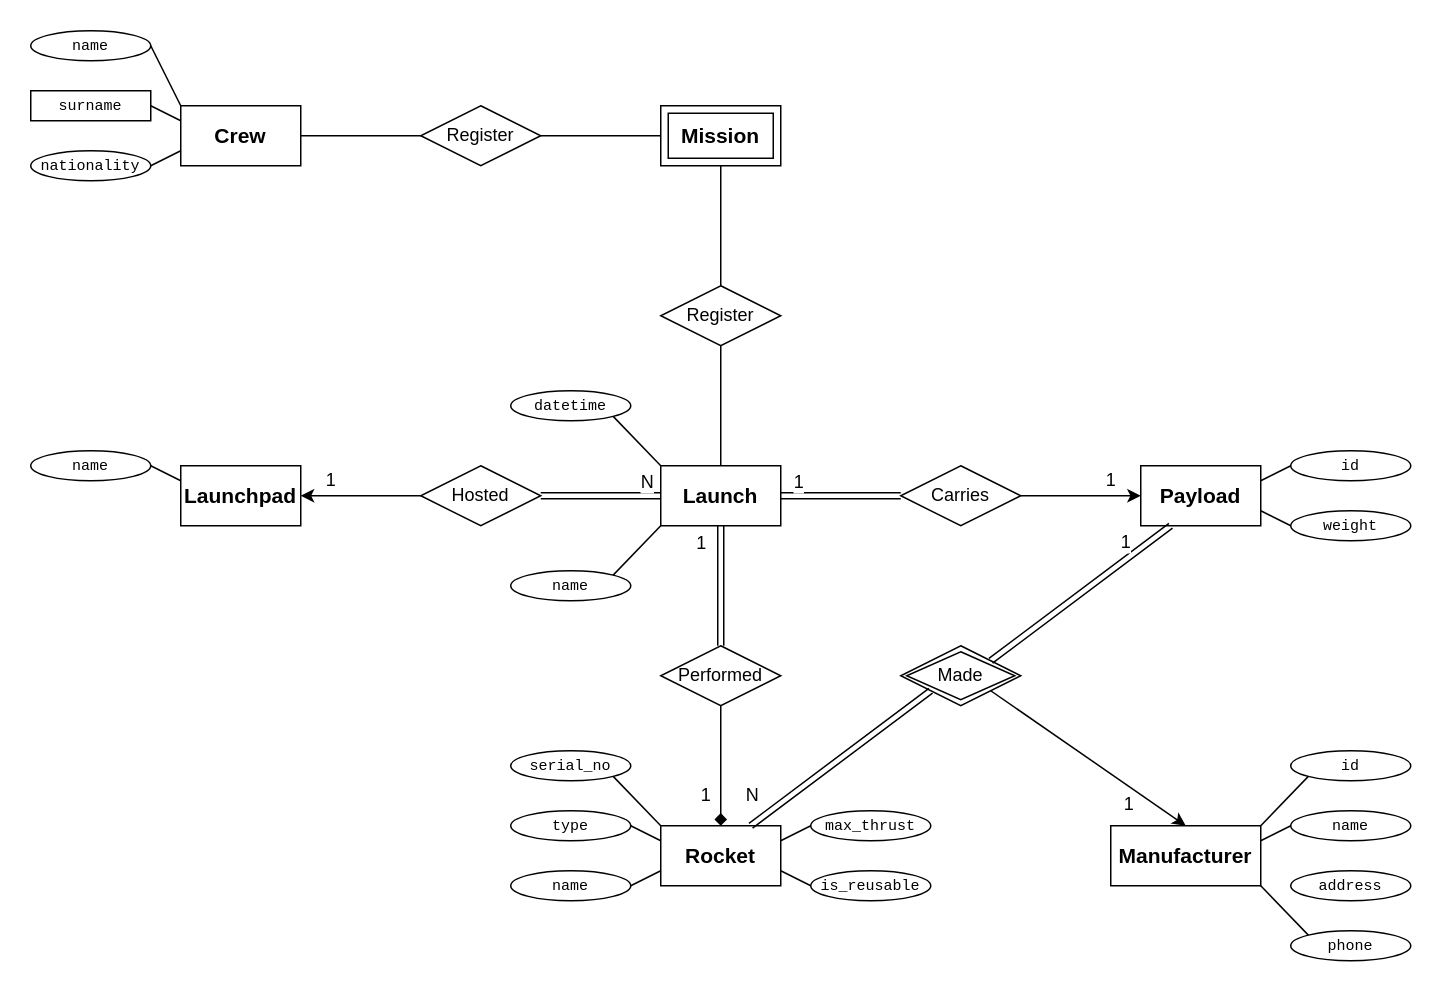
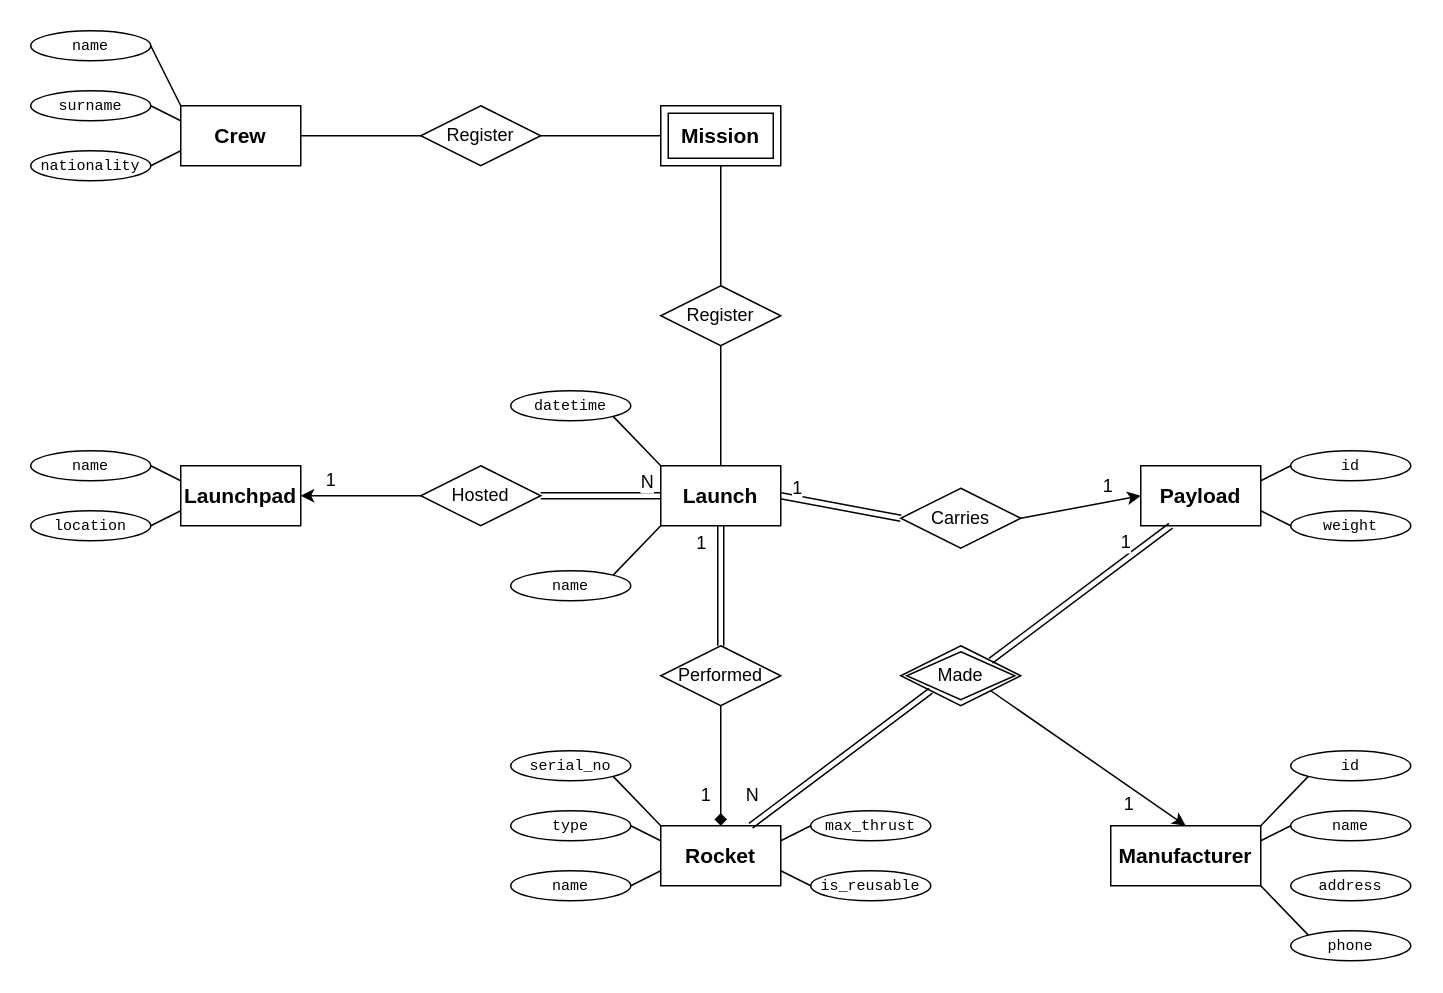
  <mxCell id="0" />
  <mxCell id="1" parent="0" />
  <mxCell id="2" value="Hosted" style="shape=rhombus;perimeter=rhombusPerimeter;whiteSpace=wrap;html=1;align=center;fontSize=12;" parent="1" vertex="1"><mxGeometry x="280" y="310" width="80" height="40" as="geometry" /></mxCell>
  <mxCell id="3" value="Register" style="shape=rhombus;perimeter=rhombusPerimeter;whiteSpace=wrap;html=1;align=center;fontSize=12;" parent="1" vertex="1"><mxGeometry x="440" y="190" width="80" height="40" as="geometry" /></mxCell>
  <mxCell id="4" value="" style="endArrow=none;html=1;rounded=0;exitX=0.5;exitY=1;exitDx=0;exitDy=0;entryX=0.5;entryY=0;entryDx=0;entryDy=0;fontSize=12;" parent="1" source="3" target="50" edge="1"><mxGeometry relative="1" as="geometry"><mxPoint x="600" y="539" as="sourcePoint" /><mxPoint x="370" y="300" as="targetPoint" /></mxGeometry></mxCell>
  <mxCell id="5" value="" style="endArrow=none;html=1;rounded=0;entryX=0.5;entryY=0;entryDx=0;entryDy=0;exitX=0.5;exitY=1;exitDx=0;exitDy=0;fontSize=12;" parent="1" source="49" target="3" edge="1"><mxGeometry relative="1" as="geometry"><mxPoint x="370" y="339" as="sourcePoint" /><mxPoint x="450" y="339" as="targetPoint" /></mxGeometry></mxCell>
- <mxCell id="6" value="Carries" style="shape=rhombus;perimeter=rhombusPerimeter;whiteSpace=wrap;html=1;align=center;fontSize=12;" parent="1" vertex="1"><mxGeometry x="600" y="310" width="80" height="40" as="geometry" /></mxCell>
+ <mxCell id="6" value="Carries" style="shape=rhombus;perimeter=rhombusPerimeter;whiteSpace=wrap;html=1;align=center;fontSize=12;" parent="1" vertex="1"><mxGeometry x="600" y="325" width="80" height="40" as="geometry" /></mxCell>
  <mxCell id="7" value="Crew" style="whiteSpace=wrap;html=1;align=center;fontSize=14;fontStyle=1" parent="1" vertex="1"><mxGeometry x="120" y="70" width="80" height="40" as="geometry" /></mxCell>
  <mxCell id="8" value="nationality" style="ellipse;whiteSpace=wrap;html=1;align=center;fontSize=10;fontFamily=Courier New;" parent="1" vertex="1"><mxGeometry x="20" y="100" width="80" height="20" as="geometry" /></mxCell>
  <mxCell id="9" value="name" style="ellipse;whiteSpace=wrap;html=1;align=center;fontSize=10;fontFamily=Courier New;" parent="1" vertex="1"><mxGeometry x="20" y="20" width="80" height="20" as="geometry" /></mxCell>
- <mxCell id="10" value="surname" style="whiteSpace=wrap;html=1;align=center;fontSize=10;fontFamily=Courier New;rounded=0;" parent="1" vertex="1"><mxGeometry x="20" y="60" width="80" height="20" as="geometry" /></mxCell>
+ <mxCell id="10" value="surname" style="ellipse;whiteSpace=wrap;html=1;align=center;fontSize=10;fontFamily=Courier New;" parent="1" vertex="1"><mxGeometry x="20" y="60" width="80" height="20" as="geometry" /></mxCell>
  <mxCell id="11" value="" style="endArrow=none;html=1;rounded=0;exitX=0;exitY=0.75;exitDx=0;exitDy=0;entryX=1;entryY=0.5;entryDx=0;entryDy=0;fontSize=12;" parent="1" source="7" target="8" edge="1"><mxGeometry relative="1" as="geometry"><mxPoint x="270" y="249" as="sourcePoint" /><mxPoint x="120" y="120" as="targetPoint" /></mxGeometry></mxCell>
  <mxCell id="12" value="" style="endArrow=none;html=1;rounded=0;entryX=1;entryY=0.5;entryDx=0;entryDy=0;exitX=0;exitY=0.25;exitDx=0;exitDy=0;fontSize=12;" parent="1" source="7" target="10" edge="1"><mxGeometry relative="1" as="geometry"><mxPoint x="130" y="49" as="sourcePoint" /><mxPoint x="310" y="-21" as="targetPoint" /></mxGeometry></mxCell>
  <mxCell id="13" value="" style="endArrow=none;html=1;rounded=0;entryX=1;entryY=0.5;entryDx=0;entryDy=0;exitX=0;exitY=0;exitDx=0;exitDy=0;fontSize=12;" parent="1" source="7" target="9" edge="1"><mxGeometry relative="1" as="geometry"><mxPoint x="270" y="99" as="sourcePoint" /><mxPoint x="310" y="39" as="targetPoint" /></mxGeometry></mxCell>
  <mxCell id="14" value="datetime" style="ellipse;whiteSpace=wrap;html=1;align=center;fontSize=10;fontFamily=Courier New;" parent="1" vertex="1"><mxGeometry x="340" y="260" width="80" height="20" as="geometry" /></mxCell>
  <mxCell id="15" value="name" style="ellipse;whiteSpace=wrap;html=1;align=center;fontSize=10;fontFamily=Courier New;" parent="1" vertex="1"><mxGeometry x="340" y="380" width="80" height="20" as="geometry" /></mxCell>
  <mxCell id="16" value="" style="endArrow=none;html=1;rounded=0;entryX=1;entryY=1;entryDx=0;entryDy=0;exitX=0;exitY=0;exitDx=0;exitDy=0;fontSize=12;" parent="1" source="50" target="14" edge="1"><mxGeometry relative="1" as="geometry"><mxPoint x="460" y="280" as="sourcePoint" /><mxPoint x="610" y="469" as="targetPoint" /></mxGeometry></mxCell>
  <mxCell id="17" value="" style="endArrow=none;html=1;rounded=0;exitX=0;exitY=1;exitDx=0;exitDy=0;entryX=1;entryY=0;entryDx=0;entryDy=0;fontSize=12;" parent="1" source="50" target="15" edge="1"><mxGeometry relative="1" as="geometry"><mxPoint x="500" y="280" as="sourcePoint" /><mxPoint x="380" y="370" as="targetPoint" /></mxGeometry></mxCell>
  <mxCell id="18" value="Payload" style="whiteSpace=wrap;html=1;align=center;fontSize=14;fontStyle=1" parent="1" vertex="1"><mxGeometry x="760" y="310" width="80" height="40" as="geometry" /></mxCell>
  <mxCell id="19" value="id" style="ellipse;whiteSpace=wrap;html=1;align=center;fontSize=10;fontFamily=Courier New;" parent="1" vertex="1"><mxGeometry x="860" y="300" width="80" height="20" as="geometry" /></mxCell>
  <mxCell id="20" value="weight" style="ellipse;whiteSpace=wrap;html=1;align=center;fontSize=10;fontFamily=Courier New;" parent="1" vertex="1"><mxGeometry x="860" y="340" width="80" height="20" as="geometry" /></mxCell>
  <mxCell id="21" value="" style="endArrow=none;html=1;rounded=0;entryX=0;entryY=0.5;entryDx=0;entryDy=0;exitX=1;exitY=0.25;exitDx=0;exitDy=0;fontSize=12;" parent="1" source="18" target="19" edge="1"><mxGeometry relative="1" as="geometry"><mxPoint x="600" y="389" as="sourcePoint" /><mxPoint x="760" y="389" as="targetPoint" /></mxGeometry></mxCell>
  <mxCell id="22" value="" style="endArrow=none;html=1;rounded=0;entryX=0;entryY=0.5;entryDx=0;entryDy=0;exitX=1;exitY=0.75;exitDx=0;exitDy=0;fontSize=12;" parent="1" source="18" target="20" edge="1"><mxGeometry relative="1" as="geometry"><mxPoint x="890" y="249" as="sourcePoint" /><mxPoint x="930" y="219" as="targetPoint" /></mxGeometry></mxCell>
  <mxCell id="23" value="Rocket" style="whiteSpace=wrap;html=1;align=center;fontSize=14;fontStyle=1" parent="1" vertex="1"><mxGeometry x="440" y="550" width="80" height="40" as="geometry" /></mxCell>
  <mxCell id="24" value="type" style="ellipse;whiteSpace=wrap;html=1;align=center;fontSize=10;fontFamily=Courier New;" parent="1" vertex="1"><mxGeometry x="340" y="540" width="80" height="20" as="geometry" /></mxCell>
  <mxCell id="25" value="max_thrust" style="ellipse;whiteSpace=wrap;html=1;align=center;fontSize=10;fontFamily=Courier New;" parent="1" vertex="1"><mxGeometry x="540" y="540" width="80" height="20" as="geometry" /></mxCell>
  <mxCell id="26" value="name" style="ellipse;whiteSpace=wrap;html=1;align=center;fontSize=10;fontFamily=Courier New;" parent="1" vertex="1"><mxGeometry x="340" y="580" width="80" height="20" as="geometry" /></mxCell>
  <mxCell id="27" value="" style="endArrow=none;html=1;rounded=0;entryX=1;entryY=0.5;entryDx=0;entryDy=0;exitX=0;exitY=0.25;exitDx=0;exitDy=0;fontSize=12;" parent="1" source="23" target="24" edge="1"><mxGeometry relative="1" as="geometry"><mxPoint x="560" y="949" as="sourcePoint" /><mxPoint x="600" y="929" as="targetPoint" /></mxGeometry></mxCell>
  <mxCell id="28" value="" style="endArrow=none;html=1;rounded=0;entryX=1;entryY=0.5;entryDx=0;entryDy=0;exitX=0;exitY=0.75;exitDx=0;exitDy=0;fontSize=12;" parent="1" source="23" target="26" edge="1"><mxGeometry relative="1" as="geometry"><mxPoint x="470" y="589" as="sourcePoint" /><mxPoint x="600" y="679" as="targetPoint" /></mxGeometry></mxCell>
  <mxCell id="29" value="" style="endArrow=none;html=1;rounded=0;entryX=0;entryY=0.5;entryDx=0;entryDy=0;exitX=1;exitY=0.25;exitDx=0;exitDy=0;fontSize=12;" parent="1" source="23" target="25" edge="1"><mxGeometry relative="1" as="geometry"><mxPoint x="560" y="799" as="sourcePoint" /><mxPoint x="600" y="739" as="targetPoint" /></mxGeometry></mxCell>
  <mxCell id="30" value="is_reusable" style="ellipse;whiteSpace=wrap;html=1;align=center;fontSize=10;fontFamily=Courier New;" parent="1" vertex="1"><mxGeometry x="540" y="580" width="80" height="20" as="geometry" /></mxCell>
  <mxCell id="31" value="" style="endArrow=none;html=1;rounded=0;entryX=0;entryY=0.5;entryDx=0;entryDy=0;exitX=1;exitY=0.75;exitDx=0;exitDy=0;fontSize=12;" parent="1" source="23" target="30" edge="1"><mxGeometry relative="1" as="geometry"><mxPoint x="530" y="779" as="sourcePoint" /><mxPoint x="600" y="739" as="targetPoint" /></mxGeometry></mxCell>
  <mxCell id="32" value="Manufacturer" style="whiteSpace=wrap;html=1;align=center;fontSize=14;fontStyle=1" parent="1" vertex="1"><mxGeometry x="740" y="550" width="100" height="40" as="geometry" /></mxCell>
  <mxCell id="33" value="id" style="ellipse;whiteSpace=wrap;html=1;align=center;fontSize=10;fontFamily=Courier New;" parent="1" vertex="1"><mxGeometry x="860" y="500" width="80" height="20" as="geometry" /></mxCell>
  <mxCell id="34" value="phone" style="ellipse;whiteSpace=wrap;html=1;align=center;fontSize=10;fontFamily=Courier New;" parent="1" vertex="1"><mxGeometry x="860" y="620" width="80" height="20" as="geometry" /></mxCell>
  <mxCell id="35" value="name" style="ellipse;whiteSpace=wrap;html=1;align=center;fontSize=10;fontFamily=Courier New;" parent="1" vertex="1"><mxGeometry x="860" y="540" width="80" height="20" as="geometry" /></mxCell>
  <mxCell id="36" value="" style="endArrow=none;html=1;rounded=0;entryX=0;entryY=1;entryDx=0;entryDy=0;exitX=1;exitY=0;exitDx=0;exitDy=0;fontSize=12;" parent="1" source="32" target="33" edge="1"><mxGeometry relative="1" as="geometry"><mxPoint x="570" y="1049" as="sourcePoint" /><mxPoint x="610" y="1029" as="targetPoint" /></mxGeometry></mxCell>
  <mxCell id="37" value="" style="endArrow=none;html=1;rounded=0;entryX=0;entryY=0.5;entryDx=0;entryDy=0;exitX=1;exitY=0.25;exitDx=0;exitDy=0;fontSize=12;" parent="1" source="32" target="35" edge="1"><mxGeometry relative="1" as="geometry"><mxPoint x="570" y="889" as="sourcePoint" /><mxPoint x="610" y="779" as="targetPoint" /></mxGeometry></mxCell>
  <mxCell id="38" value="" style="endArrow=none;html=1;rounded=0;entryX=0;entryY=0;entryDx=0;entryDy=0;exitX=1;exitY=1;exitDx=0;exitDy=0;fontSize=12;" parent="1" source="32" target="34" edge="1"><mxGeometry relative="1" as="geometry"><mxPoint x="570" y="899" as="sourcePoint" /><mxPoint x="610" y="839" as="targetPoint" /></mxGeometry></mxCell>
  <mxCell id="39" value="address" style="ellipse;whiteSpace=wrap;html=1;align=center;fontSize=10;fontFamily=Courier New;" parent="1" vertex="1"><mxGeometry x="860" y="580" width="80" height="20" as="geometry" /></mxCell>
  <mxCell id="40" value="Performed" style="shape=rhombus;perimeter=rhombusPerimeter;whiteSpace=wrap;html=1;align=center;fontSize=12;" parent="1" vertex="1"><mxGeometry x="440" y="430" width="80" height="40" as="geometry" /></mxCell>
  <mxCell id="41" value="name" style="ellipse;whiteSpace=wrap;html=1;align=center;fontSize=10;fontFamily=Courier New;" parent="1" vertex="1"><mxGeometry x="20" y="300" width="80" height="20" as="geometry" /></mxCell>
  <mxCell id="42" value="Launchpad" style="whiteSpace=wrap;html=1;align=center;fontSize=14;fontStyle=1" parent="1" vertex="1"><mxGeometry x="120" y="310" width="80" height="40" as="geometry" /></mxCell>
+ <mxCell id="43" value="location" style="ellipse;whiteSpace=wrap;html=1;align=center;fontSize=10;fontFamily=Courier New;" parent="1" vertex="1"><mxGeometry x="20" y="340" width="80" height="20" as="geometry" /></mxCell>
  <mxCell id="44" value="" style="endArrow=none;html=1;rounded=0;entryX=1;entryY=0.5;entryDx=0;entryDy=0;exitX=0;exitY=0.25;exitDx=0;exitDy=0;fontSize=12;" parent="1" source="42" target="41" edge="1"><mxGeometry relative="1" as="geometry"><mxPoint x="150" y="349" as="sourcePoint" /><mxPoint x="520" y="829" as="targetPoint" /></mxGeometry></mxCell>
+ <mxCell id="45" value="" style="endArrow=none;html=1;rounded=0;entryX=1;entryY=0.5;entryDx=0;entryDy=0;exitX=0;exitY=0.75;exitDx=0;exitDy=0;fontSize=12;" parent="1" source="42" target="43" edge="1"><mxGeometry relative="1" as="geometry"><mxPoint x="650" y="689" as="sourcePoint" /><mxPoint x="690" y="659" as="targetPoint" /></mxGeometry></mxCell>
  <mxCell id="46" value="Made" style="shape=rhombus;double=1;perimeter=rhombusPerimeter;whiteSpace=wrap;html=1;align=center;fontSize=12;" parent="1" vertex="1"><mxGeometry x="600" y="430" width="80" height="40" as="geometry" /></mxCell>
  <mxCell id="47" value="serial_no" style="ellipse;whiteSpace=wrap;html=1;align=center;fontSize=10;fontFamily=Courier New;" parent="1" vertex="1"><mxGeometry x="340" y="500" width="80" height="20" as="geometry" /></mxCell>
  <mxCell id="48" value="" style="endArrow=none;html=1;rounded=0;entryX=1;entryY=1;entryDx=0;entryDy=0;exitX=0;exitY=0;exitDx=0;exitDy=0;fontSize=12;" parent="1" source="23" target="47" edge="1"><mxGeometry relative="1" as="geometry"><mxPoint x="450" y="600" as="sourcePoint" /><mxPoint x="410" y="620" as="targetPoint" /></mxGeometry></mxCell>
  <mxCell id="49" value="Mission" style="shape=ext;margin=3;double=1;whiteSpace=wrap;html=1;align=center;fontSize=14;fontStyle=1" parent="1" vertex="1"><mxGeometry x="440" y="70" width="80" height="40" as="geometry" /></mxCell>
  <mxCell id="50" value="Launch" style="whiteSpace=wrap;html=1;align=center;fontSize=14;fontStyle=1" parent="1" vertex="1"><mxGeometry x="440" y="310" width="80" height="40" as="geometry" /></mxCell>
  <mxCell id="51" value="Register" style="shape=rhombus;perimeter=rhombusPerimeter;whiteSpace=wrap;html=1;align=center;fontSize=12;" parent="1" vertex="1"><mxGeometry x="280" y="70" width="80" height="40" as="geometry" /></mxCell>
  <mxCell id="52" value="" style="endArrow=none;html=1;rounded=0;entryX=0;entryY=0.5;entryDx=0;entryDy=0;exitX=1;exitY=0.5;exitDx=0;exitDy=0;fontSize=12;" parent="1" source="7" target="51" edge="1"><mxGeometry relative="1" as="geometry"><mxPoint x="490" y="120" as="sourcePoint" /><mxPoint x="490" y="160" as="targetPoint" /></mxGeometry></mxCell>
  <mxCell id="53" value="" style="endArrow=none;html=1;rounded=0;entryX=1;entryY=0.5;entryDx=0;entryDy=0;exitX=0;exitY=0.5;exitDx=0;exitDy=0;fontSize=12;" parent="1" source="49" target="51" edge="1"><mxGeometry relative="1" as="geometry"><mxPoint x="210" y="100" as="sourcePoint" /><mxPoint x="290" y="100" as="targetPoint" /></mxGeometry></mxCell>
  <mxCell id="54" value="1" style="rounded=0;orthogonalLoop=1;jettySize=auto;html=1;exitX=0;exitY=0.5;exitDx=0;exitDy=0;entryX=1;entryY=0.5;entryDx=0;entryDy=0;fontSize=12;" parent="1" source="2" target="42" edge="1"><mxGeometry x="0.5" y="-10" relative="1" as="geometry"><mxPoint x="560" y="280" as="sourcePoint" /><mxPoint x="480" y="280" as="targetPoint" /><mxPoint as="offset" /></mxGeometry></mxCell>
  <mxCell id="55" value="1" style="rounded=0;orthogonalLoop=1;jettySize=auto;html=1;exitX=1;exitY=0.5;exitDx=0;exitDy=0;entryX=0;entryY=0.5;entryDx=0;entryDy=0;fontSize=12;" parent="1" source="6" target="18" edge="1"><mxGeometry x="0.5" y="10" relative="1" as="geometry"><mxPoint x="300" y="350" as="sourcePoint" /><mxPoint x="220" y="350" as="targetPoint" /><mxPoint as="offset" /></mxGeometry></mxCell>
  <mxCell id="56" value="1" style="rounded=0;orthogonalLoop=1;jettySize=auto;html=1;exitX=0.5;exitY=1;exitDx=0;exitDy=0;entryX=0.5;entryY=0;entryDx=0;entryDy=0;fontSize=12;endArrow=diamond;" parent="1" source="40" target="23" edge="1"><mxGeometry x="0.5" y="-10" relative="1" as="geometry"><mxPoint x="310" y="360" as="sourcePoint" /><mxPoint x="230" y="360" as="targetPoint" /><mxPoint as="offset" /></mxGeometry></mxCell>
  <mxCell id="57" value="1" style="rounded=0;orthogonalLoop=1;jettySize=auto;html=1;exitX=1;exitY=1;exitDx=0;exitDy=0;entryX=0.5;entryY=0;entryDx=0;entryDy=0;fontSize=12;" parent="1" source="46" target="32" edge="1"><mxGeometry x="0.5" y="-10" relative="1" as="geometry"><mxPoint x="320" y="370" as="sourcePoint" /><mxPoint x="240" y="370" as="targetPoint" /><mxPoint as="offset" /></mxGeometry></mxCell>
  <mxCell id="58" value="" style="shape=link;html=1;rounded=0;entryX=0.25;entryY=1;entryDx=0;entryDy=0;exitX=1;exitY=0;exitDx=0;exitDy=0;fontSize=12;" parent="1" source="46" target="18" edge="1"><mxGeometry relative="1" as="geometry"><mxPoint x="420" y="320" as="sourcePoint" /><mxPoint x="580" y="320" as="targetPoint" /></mxGeometry></mxCell>
  <mxCell id="59" value="1" style="edgeLabel;html=1;align=center;verticalAlign=middle;resizable=0;points=[];fontSize=12;" parent="58" vertex="1" connectable="0"><mxGeometry x="0.431" y="2" relative="1" as="geometry"><mxPoint x="5" y="-14" as="offset" /></mxGeometry></mxCell>
  <mxCell id="60" value="" style="shape=link;html=1;rounded=0;exitX=0;exitY=1;exitDx=0;exitDy=0;entryX=0.75;entryY=0;entryDx=0;entryDy=0;fontSize=12;" parent="1" source="46" target="23" edge="1"><mxGeometry relative="1" as="geometry"><mxPoint x="810" y="435" as="sourcePoint" /><mxPoint x="580" y="530" as="targetPoint" /></mxGeometry></mxCell>
  <mxCell id="61" value="N" style="edgeLabel;html=1;align=center;verticalAlign=middle;resizable=0;points=[];fontSize=12;" parent="60" vertex="1" connectable="0"><mxGeometry x="0.431" y="2" relative="1" as="geometry"><mxPoint x="-35" y="4" as="offset" /></mxGeometry></mxCell>
  <mxCell id="62" value="" style="shape=link;html=1;rounded=0;exitX=0;exitY=0.5;exitDx=0;exitDy=0;entryX=1;entryY=0.5;entryDx=0;entryDy=0;fontSize=12;" parent="1" source="6" target="50" edge="1"><mxGeometry relative="1" as="geometry"><mxPoint x="630" y="470" as="sourcePoint" /><mxPoint x="510" y="560" as="targetPoint" /></mxGeometry></mxCell>
  <mxCell id="63" value="1" style="edgeLabel;html=1;align=center;verticalAlign=middle;resizable=0;points=[];fontSize=12;" parent="62" vertex="1" connectable="0"><mxGeometry x="0.431" y="2" relative="1" as="geometry"><mxPoint x="-12" y="-12" as="offset" /></mxGeometry></mxCell>
  <mxCell id="64" value="" style="shape=link;html=1;rounded=0;exitX=0.5;exitY=0;exitDx=0;exitDy=0;entryX=0.5;entryY=1;entryDx=0;entryDy=0;fontSize=12;" parent="1" source="40" target="50" edge="1"><mxGeometry relative="1" as="geometry"><mxPoint x="610" y="340" as="sourcePoint" /><mxPoint x="530" y="340" as="targetPoint" /></mxGeometry></mxCell>
  <mxCell id="65" value="1" style="edgeLabel;html=1;align=center;verticalAlign=middle;resizable=0;points=[];fontSize=12;" parent="64" vertex="1" connectable="0"><mxGeometry x="0.431" y="2" relative="1" as="geometry"><mxPoint x="-12" y="-12" as="offset" /></mxGeometry></mxCell>
  <mxCell id="66" value="" style="shape=link;html=1;rounded=0;exitX=1;exitY=0.5;exitDx=0;exitDy=0;entryX=0;entryY=0.5;entryDx=0;entryDy=0;fontSize=12;" parent="1" source="2" target="50" edge="1"><mxGeometry relative="1" as="geometry"><mxPoint x="630" y="470" as="sourcePoint" /><mxPoint x="510" y="560" as="targetPoint" /></mxGeometry></mxCell>
  <mxCell id="67" value="N" style="edgeLabel;html=1;align=center;verticalAlign=middle;resizable=0;points=[];fontSize=12;" parent="66" vertex="1" connectable="0"><mxGeometry x="0.431" y="2" relative="1" as="geometry"><mxPoint x="13" y="-8" as="offset" /></mxGeometry></mxCell>
